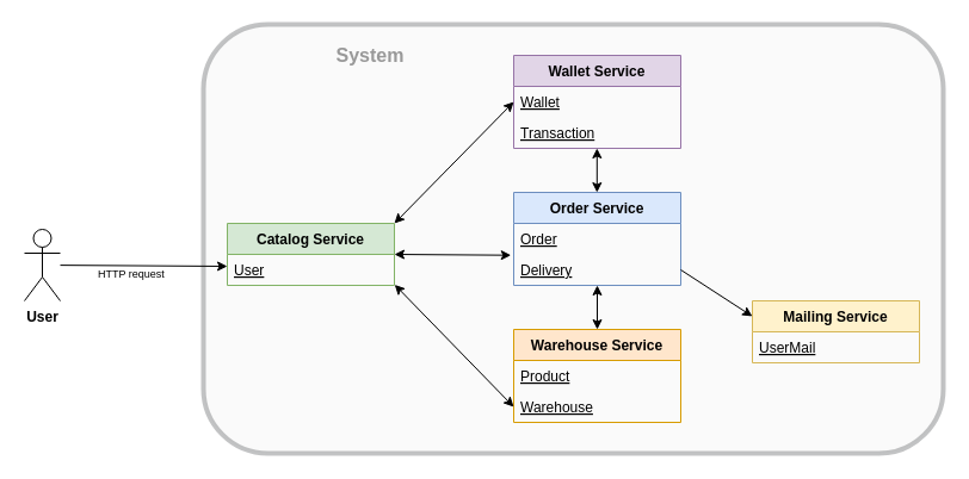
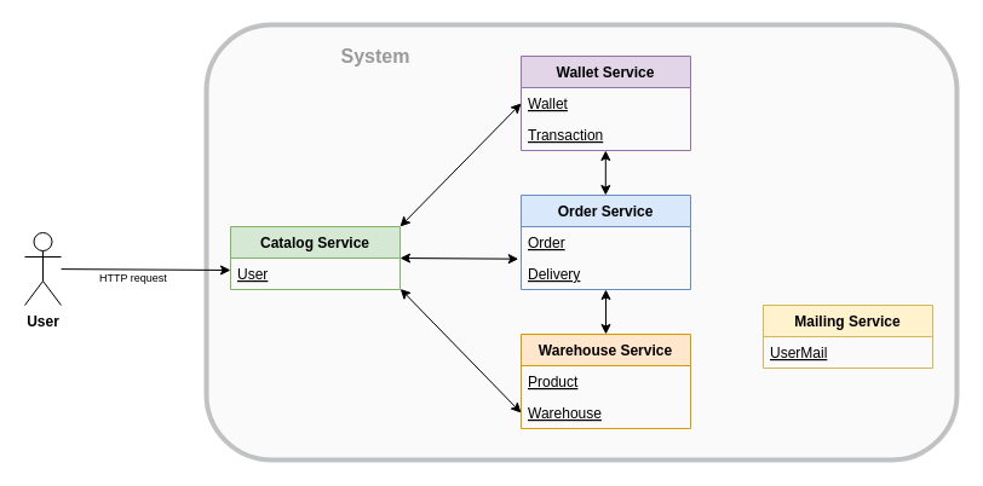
  <mxCell id="0" />
  <mxCell id="1" parent="0" />
  <mxCell id="2" value="" style="rounded=1;whiteSpace=wrap;html=1;labelBackgroundColor=none;fontSize=9;align=left;glass=0;shadow=0;sketch=0;fillStyle=auto;perimeterSpacing=1;strokeWidth=4;fillColor=#eeeeee;strokeColor=#36393d;opacity=30;" parent="1" vertex="1"><mxGeometry x="170" y="20" width="620" height="360" as="geometry" /></mxCell>
  <mxCell id="3" value="Catalog Service" style="swimlane;fontStyle=1;childLayout=stackLayout;horizontal=1;startSize=26;fillColor=#d5e8d4;horizontalStack=0;resizeParent=1;resizeParentMax=0;resizeLast=0;collapsible=1;marginBottom=0;strokeColor=#82b366;" parent="1" vertex="1"><mxGeometry x="190" y="187" width="140" height="52" as="geometry" /></mxCell>
  <mxCell id="4" value="User" style="text;strokeColor=none;fillColor=none;align=left;verticalAlign=top;spacingLeft=4;spacingRight=4;overflow=hidden;rotatable=0;points=[[0,0.5],[1,0.5]];portConstraint=eastwest;fontStyle=4" parent="3" vertex="1"><mxGeometry y="26" width="140" height="26" as="geometry" /></mxCell>
  <mxCell id="5" value="Wallet Service" style="swimlane;fontStyle=1;childLayout=stackLayout;horizontal=1;startSize=26;fillColor=#e1d5e7;horizontalStack=0;resizeParent=1;resizeParentMax=0;resizeLast=0;collapsible=1;marginBottom=0;strokeColor=#9673a6;" parent="1" vertex="1"><mxGeometry x="430" y="46" width="140" height="78" as="geometry" /></mxCell>
  <mxCell id="6" value="Wallet" style="text;strokeColor=none;fillColor=none;align=left;verticalAlign=top;spacingLeft=4;spacingRight=4;overflow=hidden;rotatable=0;points=[[0,0.5],[1,0.5]];portConstraint=eastwest;fontStyle=4" parent="5" vertex="1"><mxGeometry y="26" width="140" height="26" as="geometry" /></mxCell>
  <mxCell id="7" value="Transaction" style="text;strokeColor=none;fillColor=none;align=left;verticalAlign=top;spacingLeft=4;spacingRight=4;overflow=hidden;rotatable=0;points=[[0,0.5],[1,0.5]];portConstraint=eastwest;fontStyle=4" parent="5" vertex="1"><mxGeometry y="52" width="140" height="26" as="geometry" /></mxCell>
  <mxCell id="8" value="Order Service" style="swimlane;fontStyle=1;childLayout=stackLayout;horizontal=1;startSize=26;fillColor=#dae8fc;horizontalStack=0;resizeParent=1;resizeParentMax=0;resizeLast=0;collapsible=1;marginBottom=0;strokeColor=#6c8ebf;" parent="1" vertex="1"><mxGeometry x="430" y="161" width="140" height="78" as="geometry" /></mxCell>
  <mxCell id="9" value="Order" style="text;strokeColor=none;fillColor=none;align=left;verticalAlign=top;spacingLeft=4;spacingRight=4;overflow=hidden;rotatable=0;points=[[0,0.5],[1,0.5]];portConstraint=eastwest;fontStyle=4" parent="8" vertex="1"><mxGeometry y="26" width="140" height="26" as="geometry" /></mxCell>
  <mxCell id="10" value="Delivery" style="text;strokeColor=none;fillColor=none;align=left;verticalAlign=top;spacingLeft=4;spacingRight=4;overflow=hidden;rotatable=0;points=[[0,0.5],[1,0.5]];portConstraint=eastwest;fontStyle=4" parent="8" vertex="1"><mxGeometry y="52" width="140" height="26" as="geometry" /></mxCell>
  <mxCell id="11" value="Warehouse Service" style="swimlane;fontStyle=1;childLayout=stackLayout;horizontal=1;startSize=26;fillColor=#ffe6cc;horizontalStack=0;resizeParent=1;resizeParentMax=0;resizeLast=0;collapsible=1;marginBottom=0;strokeColor=#d79b00;" parent="1" vertex="1"><mxGeometry x="430" y="276" width="140" height="78" as="geometry" /></mxCell>
  <mxCell id="12" value="Product" style="text;strokeColor=none;fillColor=none;align=left;verticalAlign=top;spacingLeft=4;spacingRight=4;overflow=hidden;rotatable=0;points=[[0,0.5],[1,0.5]];portConstraint=eastwest;fontStyle=4" parent="11" vertex="1"><mxGeometry y="26" width="140" height="26" as="geometry" /></mxCell>
  <mxCell id="13" value="Warehouse" style="text;strokeColor=none;fillColor=none;align=left;verticalAlign=top;spacingLeft=4;spacingRight=4;overflow=hidden;rotatable=0;points=[[0,0.5],[1,0.5]];portConstraint=eastwest;fontStyle=4" parent="11" vertex="1"><mxGeometry y="52" width="140" height="26" as="geometry" /></mxCell>
  <mxCell id="14" value="User" style="shape=umlActor;verticalLabelPosition=bottom;verticalAlign=top;html=1;outlineConnect=0;fontStyle=1;strokeWidth=1;sketch=0;shadow=0;" parent="1" vertex="1"><mxGeometry x="20" y="192" width="30" height="60" as="geometry" /></mxCell>
  <mxCell id="15" value="" style="endArrow=classic;startArrow=classic;html=1;exitX=0.5;exitY=0;exitDx=0;exitDy=0;" parent="1" source="11" edge="1"><mxGeometry width="50" height="50" relative="1" as="geometry"><mxPoint x="500" y="276" as="sourcePoint" /><mxPoint x="500" y="239" as="targetPoint" /></mxGeometry></mxCell>
  <mxCell id="16" value="" style="endArrow=classic;startArrow=classic;html=1;exitX=0.5;exitY=0;exitDx=0;exitDy=0;" parent="1" edge="1"><mxGeometry width="50" height="50" relative="1" as="geometry"><mxPoint x="499.8" y="161" as="sourcePoint" /><mxPoint x="499.8" y="124" as="targetPoint" /></mxGeometry></mxCell>
  <mxCell id="17" value="" style="endArrow=classic;html=1;" parent="1" source="14" edge="1"><mxGeometry width="50" height="50" relative="1" as="geometry"><mxPoint x="60" y="126" as="sourcePoint" /><mxPoint x="190" y="223" as="targetPoint" /></mxGeometry></mxCell>
  <mxCell id="18" value="&lt;span&gt;HTTP request&lt;/span&gt;" style="edgeLabel;html=1;align=left;verticalAlign=middle;resizable=0;points=[];fontSize=9;labelBackgroundColor=none;" parent="17" vertex="1" connectable="0"><mxGeometry x="-0.374" y="4" relative="1" as="geometry"><mxPoint x="-13.69" y="10.62" as="offset" /></mxGeometry></mxCell>
  <mxCell id="19" value="" style="endArrow=classic;startArrow=classic;html=1;exitX=1;exitY=0;exitDx=0;exitDy=0;entryX=0;entryY=0.5;entryDx=0;entryDy=0;" parent="1" source="3" target="6" edge="1"><mxGeometry width="50" height="50" relative="1" as="geometry"><mxPoint x="509.8" y="171" as="sourcePoint" /><mxPoint x="509.8" y="134" as="targetPoint" /></mxGeometry></mxCell>
  <mxCell id="20" value="" style="endArrow=classic;startArrow=classic;html=1;exitX=1.002;exitY=0.98;exitDx=0;exitDy=0;entryX=0;entryY=0.5;entryDx=0;entryDy=0;exitPerimeter=0;" parent="1" source="4" target="13" edge="1"><mxGeometry width="50" height="50" relative="1" as="geometry"><mxPoint x="340" y="197" as="sourcePoint" /><mxPoint x="440" y="95" as="targetPoint" /></mxGeometry></mxCell>
  <mxCell id="21" value="" style="endArrow=classic;startArrow=classic;html=1;exitX=1;exitY=0.5;exitDx=0;exitDy=0;entryX=-0.016;entryY=0.027;entryDx=0;entryDy=0;entryPerimeter=0;" parent="1" source="3" target="10" edge="1"><mxGeometry width="50" height="50" relative="1" as="geometry"><mxPoint x="340" y="197" as="sourcePoint" /><mxPoint x="440" y="95" as="targetPoint" /></mxGeometry></mxCell>
  <mxCell id="22" value="Mailing Service" style="swimlane;fontStyle=1;childLayout=stackLayout;horizontal=1;startSize=26;fillColor=#fff2cc;horizontalStack=0;resizeParent=1;resizeParentMax=0;resizeLast=0;collapsible=1;marginBottom=0;strokeColor=#d6b656;" parent="1" vertex="1"><mxGeometry x="630" y="252" width="140" height="52" as="geometry" /></mxCell>
  <mxCell id="23" value="UserMail" style="text;strokeColor=none;fillColor=none;align=left;verticalAlign=top;spacingLeft=4;spacingRight=4;overflow=hidden;rotatable=0;points=[[0,0.5],[1,0.5]];portConstraint=eastwest;fontStyle=4" parent="22" vertex="1"><mxGeometry y="26" width="140" height="26" as="geometry" /></mxCell>
- <mxCell id="24" value="" style="endArrow=classic;html=1;entryX=0;entryY=0.25;entryDx=0;entryDy=0;exitX=1;exitY=0.5;exitDx=0;exitDy=0;" parent="1" source="10" target="22" edge="1"><mxGeometry width="50" height="50" relative="1" as="geometry"><mxPoint x="580" y="176" as="sourcePoint" /><mxPoint x="760" y="187" as="targetPoint" /></mxGeometry></mxCell>
  <mxCell id="25" value="System" style="text;html=1;strokeColor=none;fillColor=none;align=center;verticalAlign=middle;whiteSpace=wrap;rounded=0;shadow=0;glass=0;labelBackgroundColor=none;sketch=0;fontSize=16;opacity=30;fontStyle=1;fontColor=#999999;" parent="1" vertex="1"><mxGeometry x="290" y="36" width="40" height="20" as="geometry" /></mxCell>
